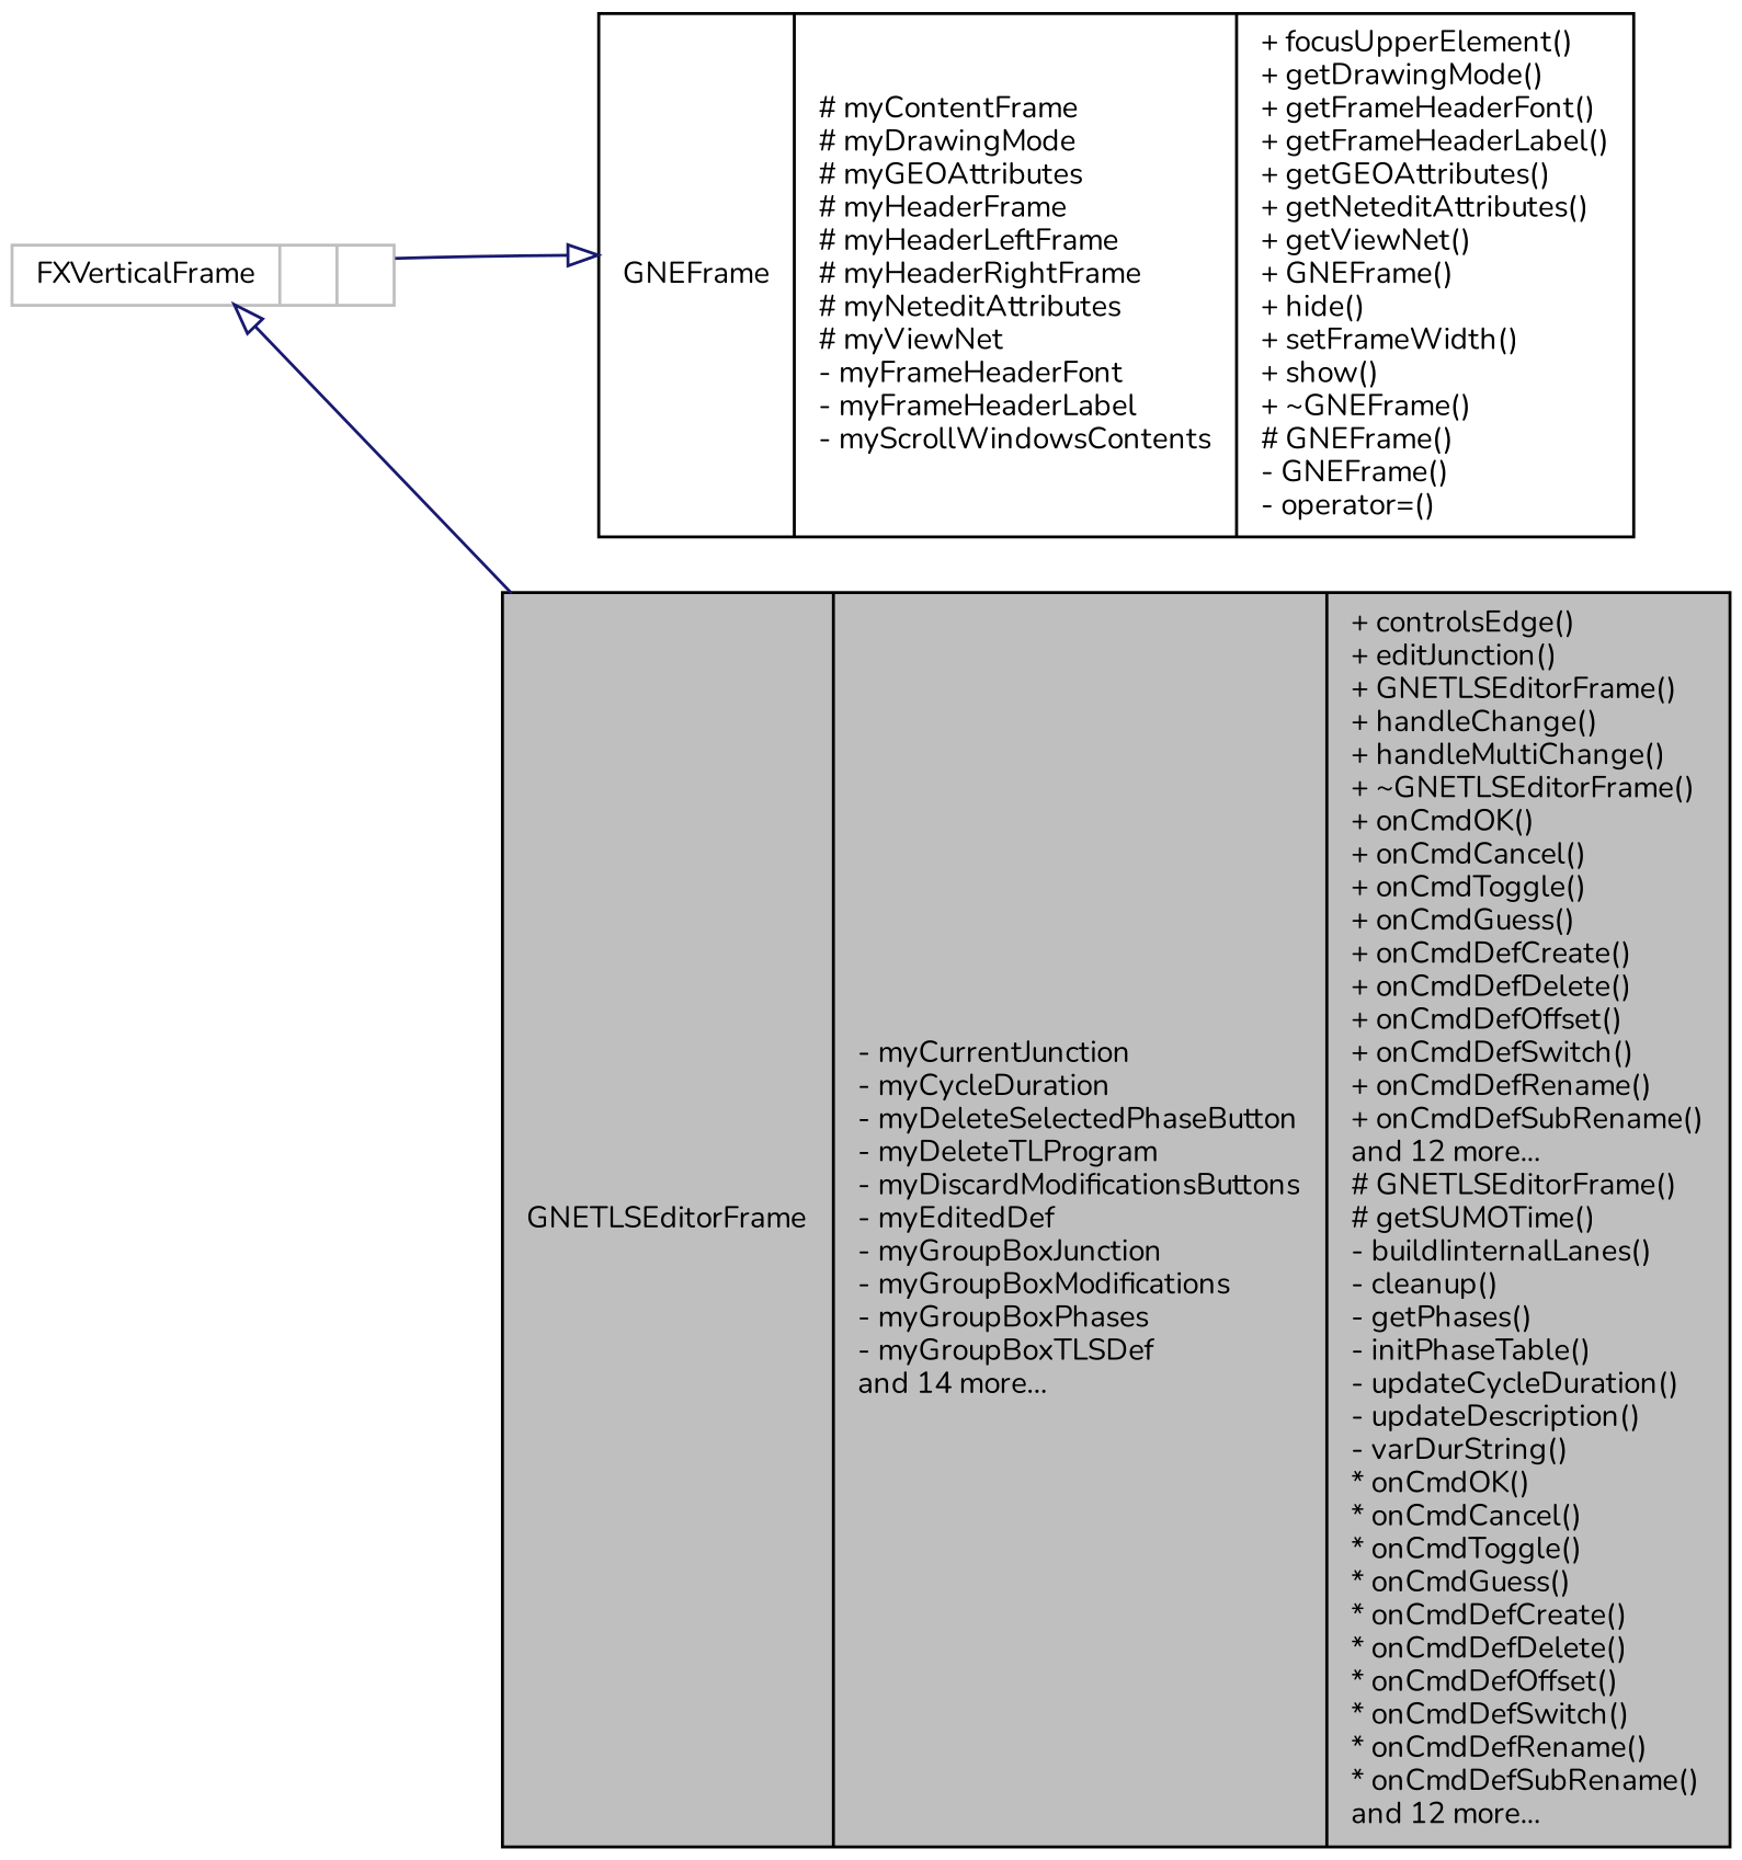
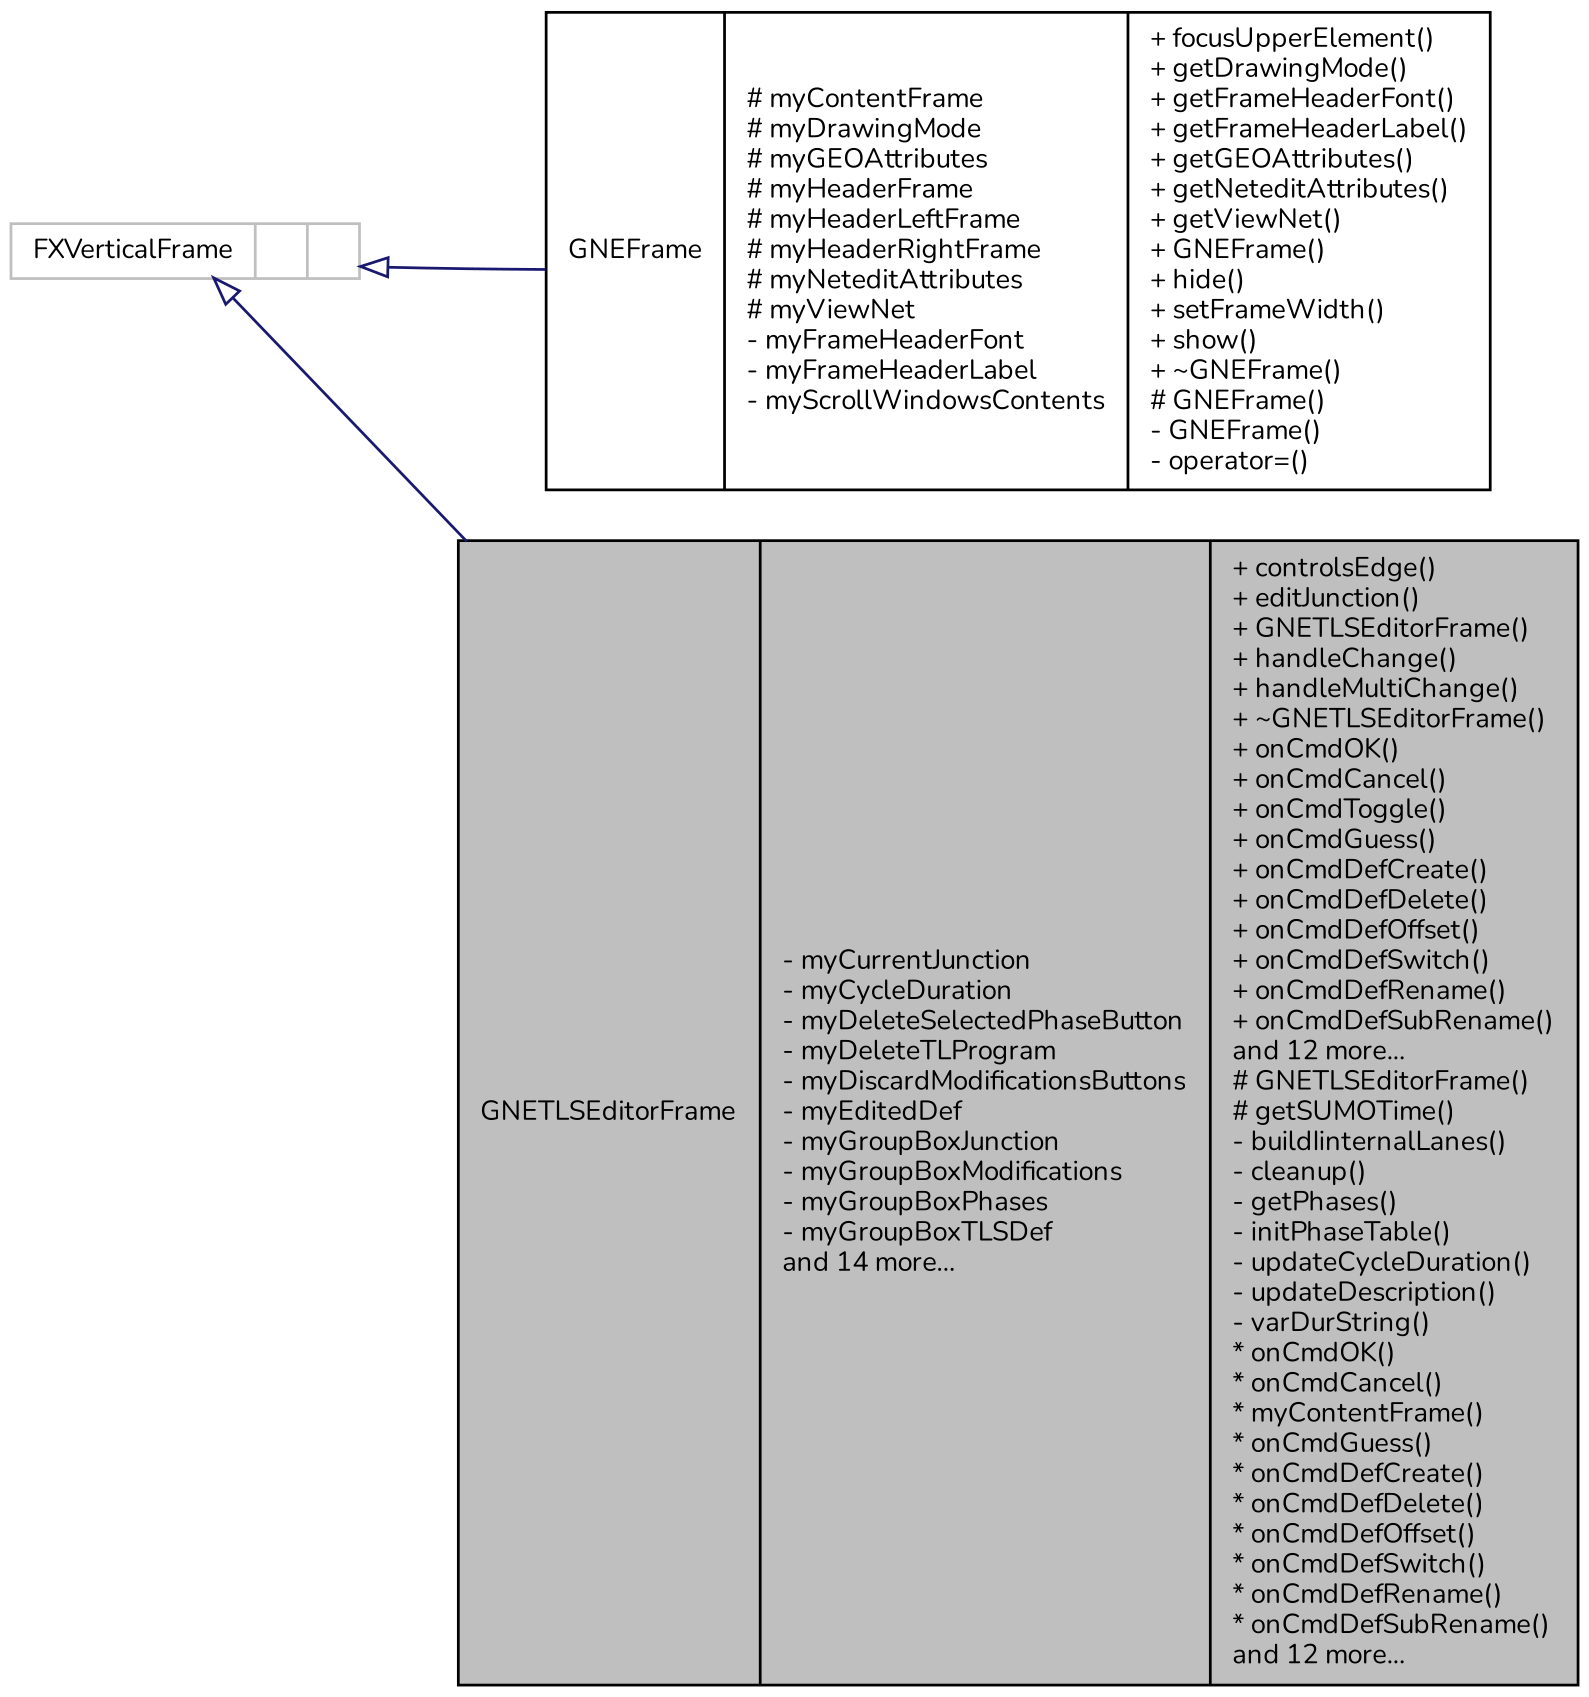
  digraph {
    fontname=Nunito
    rankdir=LR
    node [color=black fillcolor=white fontname=Nunito fontsize=10 shape=record style=filled]
    edge [arrowtail=onormal color=midnightblue dir=back fontname=Nunito fontsize=10 labelfontname=Helvetica labelfontsize=10 style=solid]
-   n1 [fillcolor=grey75 fontcolor=black height=0.2 label="{GNETLSEditorFrame\n|- myCurrentJunction\l- myCycleDuration\l- myDeleteSelectedPhaseButton\l- myDeleteTLProgram\l- myDiscardModificationsButtons\l- myEditedDef\l- myGroupBoxJunction\l- myGroupBoxModifications\l- myGroupBoxPhases\l- myGroupBoxTLSDef\land 14 more...\l|+ controlsEdge()\l+ editJunction()\l+ GNETLSEditorFrame()\l+ handleChange()\l+ handleMultiChange()\l+ ~GNETLSEditorFrame()\l+ onCmdOK()\l+ onCmdCancel()\l+ onCmdToggle()\l+ onCmdGuess()\l+ onCmdDefCreate()\l+ onCmdDefDelete()\l+ onCmdDefOffset()\l+ onCmdDefSwitch()\l+ onCmdDefRename()\l+ onCmdDefSubRename()\land 12 more...\l# GNETLSEditorFrame()\l# getSUMOTime()\l- buildIinternalLanes()\l- cleanup()\l- getPhases()\l- initPhaseTable()\l- updateCycleDuration()\l- updateDescription()\l- varDurString()\l* onCmdOK()\l* onCmdCancel()\l* onCmdToggle()\l* onCmdGuess()\l* onCmdDefCreate()\l* onCmdDefDelete()\l* onCmdDefOffset()\l* onCmdDefSwitch()\l* onCmdDefRename()\l* onCmdDefSubRename()\land 12 more...\l}" width=0.4]
+   n1 [fillcolor=grey75 fontcolor=black height=0.2 label="{GNETLSEditorFrame\n|- myCurrentJunction\l- myCycleDuration\l- myDeleteSelectedPhaseButton\l- myDeleteTLProgram\l- myDiscardModificationsButtons\l- myEditedDef\l- myGroupBoxJunction\l- myGroupBoxModifications\l- myGroupBoxPhases\l- myGroupBoxTLSDef\land 14 more...\l|+ controlsEdge()\l+ editJunction()\l+ GNETLSEditorFrame()\l+ handleChange()\l+ handleMultiChange()\l+ ~GNETLSEditorFrame()\l+ onCmdOK()\l+ onCmdCancel()\l+ onCmdToggle()\l+ onCmdGuess()\l+ onCmdDefCreate()\l+ onCmdDefDelete()\l+ onCmdDefOffset()\l+ onCmdDefSwitch()\l+ onCmdDefRename()\l+ onCmdDefSubRename()\land 12 more...\l# GNETLSEditorFrame()\l# getSUMOTime()\l- buildIinternalLanes()\l- cleanup()\l- getPhases()\l- initPhaseTable()\l- updateCycleDuration()\l- updateDescription()\l- varDurString()\l* onCmdOK()\l* onCmdCancel()\l* myContentFrame()\l* onCmdGuess()\l* onCmdDefCreate()\l* onCmdDefDelete()\l* onCmdDefOffset()\l* onCmdDefSwitch()\l* onCmdDefRename()\l* onCmdDefSubRename()\land 12 more...\l}" width=0.4]
    n2 [height=0.2 label="{GNEFrame\n|# myContentFrame\l# myDrawingMode\l# myGEOAttributes\l# myHeaderFrame\l# myHeaderLeftFrame\l# myHeaderRightFrame\l# myNeteditAttributes\l# myViewNet\l- myFrameHeaderFont\l- myFrameHeaderLabel\l- myScrollWindowsContents\l|+ focusUpperElement()\l+ getDrawingMode()\l+ getFrameHeaderFont()\l+ getFrameHeaderLabel()\l+ getGEOAttributes()\l+ getNeteditAttributes()\l+ getViewNet()\l+ GNEFrame()\l+ hide()\l+ setFrameWidth()\l+ show()\l+ ~GNEFrame()\l# GNEFrame()\l- GNEFrame()\l- operator=()\l}" width=0.4]
    n3 [color=grey75 height=0.2 label="{FXVerticalFrame\n||}" width=0.4]
    n3 -> n1
-   n2 -> n3
+   n3 -> n2
  }
